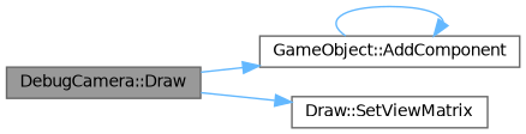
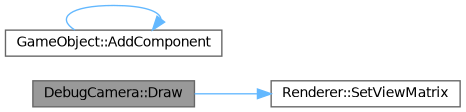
  digraph {
    rankdir=LR
    node [color=grey40 fillcolor=white fontname=Helvetica fontsize=10 shape=box style=filled]
    edge [color=steelblue1 fontname=Helvetica fontsize=10 labelfontname=Helvetica labelfontsize=10 style=solid]
    n1 [color=gray40 fillcolor=grey60 fontcolor=black height=0.2 label="DebugCamera::Draw" width=0.4]
    n2 [height=0.2 label="GameObject::AddComponent" width=0.4]
-   n3 [height=0.2 label="Draw::SetViewMatrix" width=0.4]
-   n1 -> n2
+   n3 [height=0.2 label="Renderer::SetViewMatrix" width=0.4]
    n1 -> n3
    n2 -> n2
  }
